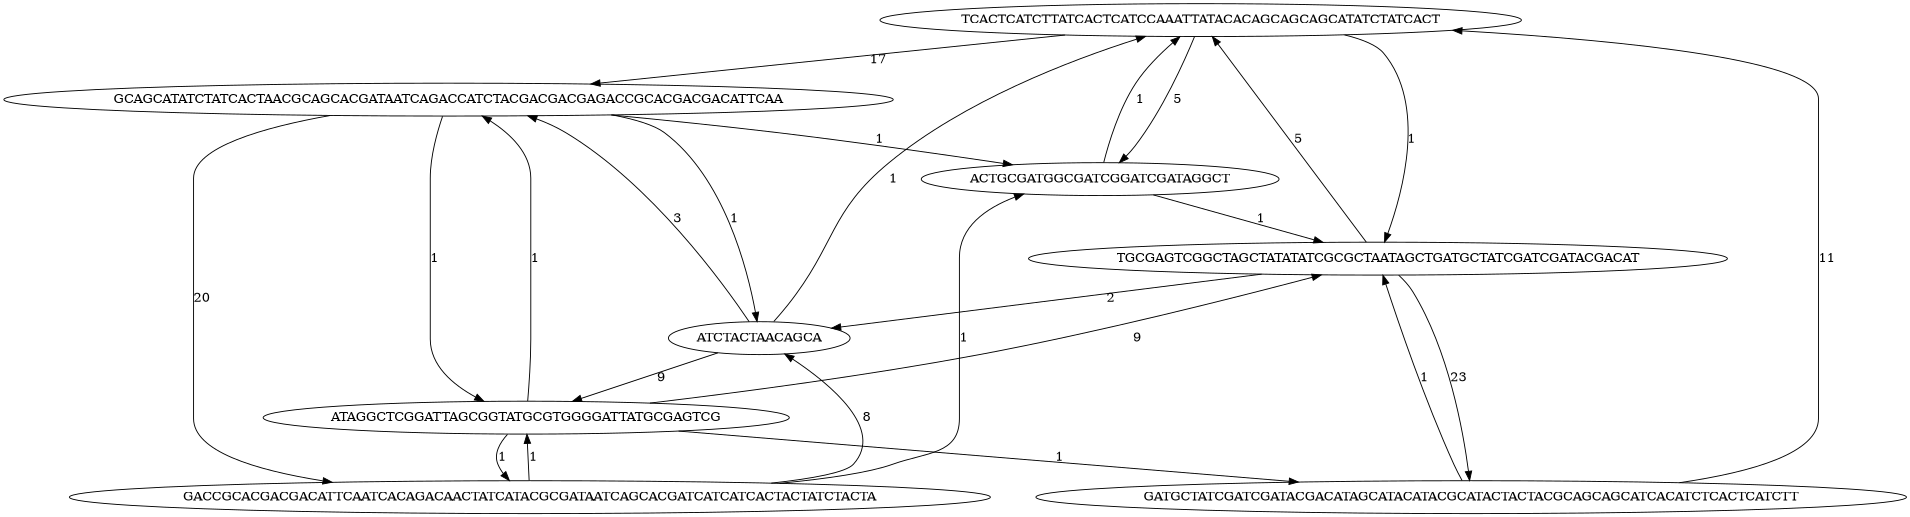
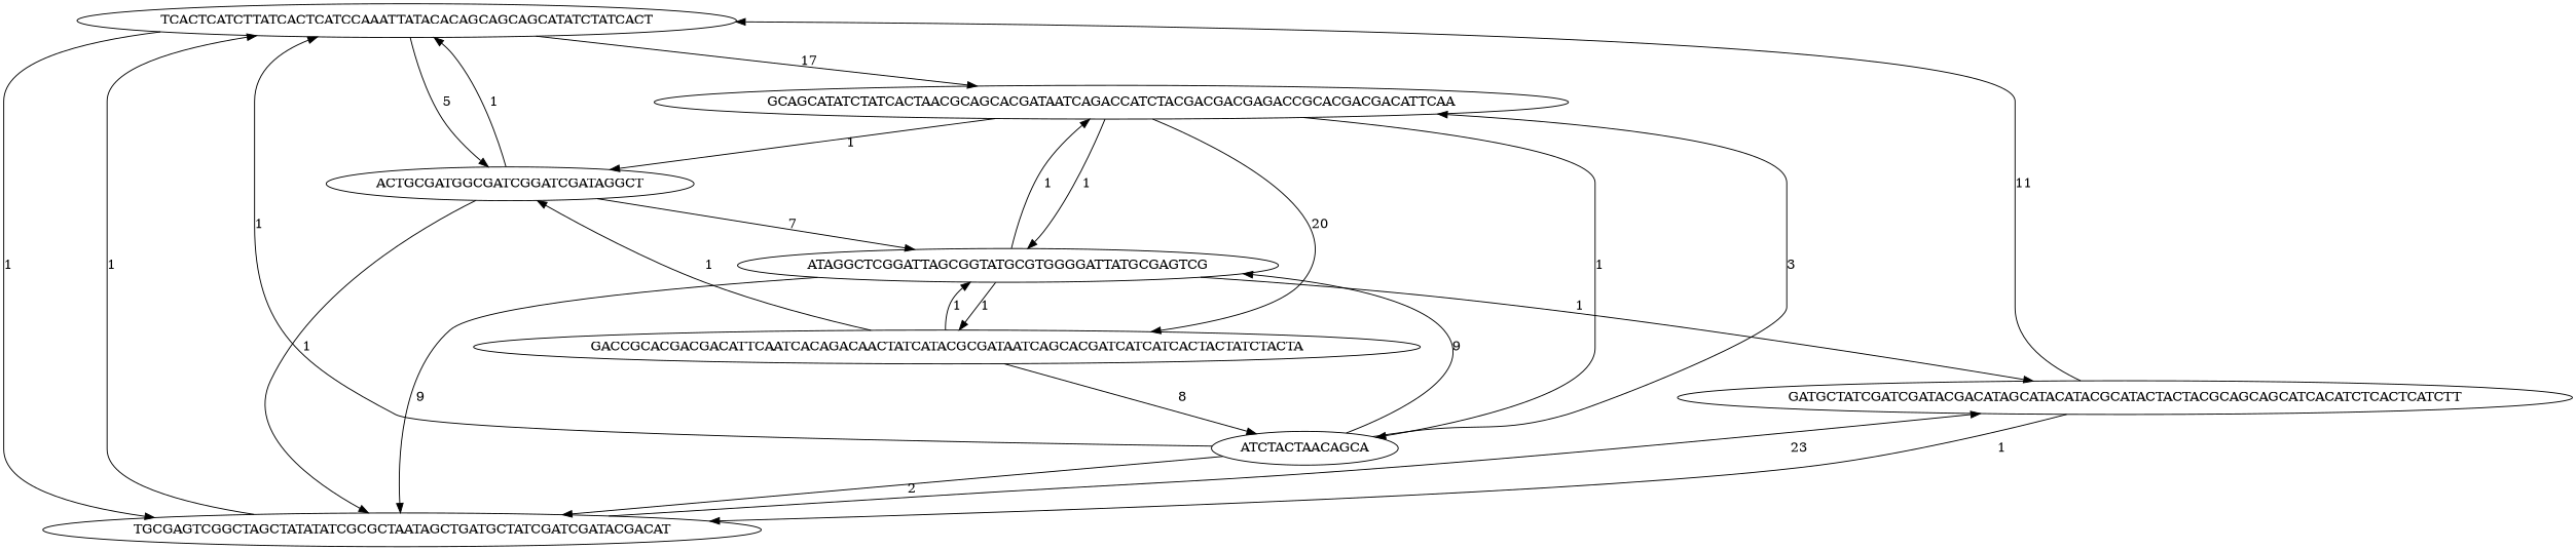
  digraph {
    nodesep=0.7
    TCACTCATCTTATCACTCATCCAAATTATACACAGCAGCAGCATATCTATCACT
    GCAGCATATCTATCACTAACGCAGCACGATAATCAGACCATCTACGACGACGAGACCGCACGACGACATTCAA
    TGCGAGTCGGCTAGCTATATATCGCGCTAATAGCTGATGCTATCGATCGATACGACAT
    ACTGCGATGGCGATCGGATCGATAGGCT
    ATAGGCTCGGATTAGCGGTATGCGTGGGGATTATGCGAGTCG
    GACCGCACGACGACATTCAATCACAGACAACTATCATACGCGATAATCAGCACGATCATCATCACTACTATCTACTA
    ATCTACTAACAGCA
    GATGCTATCGATCGATACGACATAGCATACATACGCATACTACTACGCAGCAGCATCACATCTCACTCATCTT
    TCACTCATCTTATCACTCATCCAAATTATACACAGCAGCAGCATATCTATCACT -> GCAGCATATCTATCACTAACGCAGCACGATAATCAGACCATCTACGACGACGAGACCGCACGACGACATTCAA [label=17]
    TCACTCATCTTATCACTCATCCAAATTATACACAGCAGCAGCATATCTATCACT -> TGCGAGTCGGCTAGCTATATATCGCGCTAATAGCTGATGCTATCGATCGATACGACAT [label=1]
    TCACTCATCTTATCACTCATCCAAATTATACACAGCAGCAGCATATCTATCACT -> ACTGCGATGGCGATCGGATCGATAGGCT [label=5]
    GCAGCATATCTATCACTAACGCAGCACGATAATCAGACCATCTACGACGACGAGACCGCACGACGACATTCAA -> ACTGCGATGGCGATCGGATCGATAGGCT [label=1]
    GCAGCATATCTATCACTAACGCAGCACGATAATCAGACCATCTACGACGACGAGACCGCACGACGACATTCAA -> ATAGGCTCGGATTAGCGGTATGCGTGGGGATTATGCGAGTCG [label=1]
    GCAGCATATCTATCACTAACGCAGCACGATAATCAGACCATCTACGACGACGAGACCGCACGACGACATTCAA -> GACCGCACGACGACATTCAATCACAGACAACTATCATACGCGATAATCAGCACGATCATCATCACTACTATCTACTA [label=20]
    GCAGCATATCTATCACTAACGCAGCACGATAATCAGACCATCTACGACGACGAGACCGCACGACGACATTCAA -> ATCTACTAACAGCA [label=1]
-   TGCGAGTCGGCTAGCTATATATCGCGCTAATAGCTGATGCTATCGATCGATACGACAT -> TCACTCATCTTATCACTCATCCAAATTATACACAGCAGCAGCATATCTATCACT [label=5]
-   TGCGAGTCGGCTAGCTATATATCGCGCTAATAGCTGATGCTATCGATCGATACGACAT -> ATCTACTAACAGCA [label=2]
+   TGCGAGTCGGCTAGCTATATATCGCGCTAATAGCTGATGCTATCGATCGATACGACAT -> TCACTCATCTTATCACTCATCCAAATTATACACAGCAGCAGCATATCTATCACT [label=1]
+   ATCTACTAACAGCA -> TGCGAGTCGGCTAGCTATATATCGCGCTAATAGCTGATGCTATCGATCGATACGACAT [label=2]
    TGCGAGTCGGCTAGCTATATATCGCGCTAATAGCTGATGCTATCGATCGATACGACAT -> GATGCTATCGATCGATACGACATAGCATACATACGCATACTACTACGCAGCAGCATCACATCTCACTCATCTT [label=23]
    ACTGCGATGGCGATCGGATCGATAGGCT -> TCACTCATCTTATCACTCATCCAAATTATACACAGCAGCAGCATATCTATCACT [label=1]
    ACTGCGATGGCGATCGGATCGATAGGCT -> TGCGAGTCGGCTAGCTATATATCGCGCTAATAGCTGATGCTATCGATCGATACGACAT [label=1]
+   ACTGCGATGGCGATCGGATCGATAGGCT -> ATAGGCTCGGATTAGCGGTATGCGTGGGGATTATGCGAGTCG [label=7]
    ATAGGCTCGGATTAGCGGTATGCGTGGGGATTATGCGAGTCG -> GCAGCATATCTATCACTAACGCAGCACGATAATCAGACCATCTACGACGACGAGACCGCACGACGACATTCAA [label=1]
    ATAGGCTCGGATTAGCGGTATGCGTGGGGATTATGCGAGTCG -> TGCGAGTCGGCTAGCTATATATCGCGCTAATAGCTGATGCTATCGATCGATACGACAT [label=9]
    ATAGGCTCGGATTAGCGGTATGCGTGGGGATTATGCGAGTCG -> GACCGCACGACGACATTCAATCACAGACAACTATCATACGCGATAATCAGCACGATCATCATCACTACTATCTACTA [label=1]
    ATAGGCTCGGATTAGCGGTATGCGTGGGGATTATGCGAGTCG -> GATGCTATCGATCGATACGACATAGCATACATACGCATACTACTACGCAGCAGCATCACATCTCACTCATCTT [label=1]
    GACCGCACGACGACATTCAATCACAGACAACTATCATACGCGATAATCAGCACGATCATCATCACTACTATCTACTA -> ACTGCGATGGCGATCGGATCGATAGGCT [label=1]
    GACCGCACGACGACATTCAATCACAGACAACTATCATACGCGATAATCAGCACGATCATCATCACTACTATCTACTA -> ATAGGCTCGGATTAGCGGTATGCGTGGGGATTATGCGAGTCG [label=1]
    GACCGCACGACGACATTCAATCACAGACAACTATCATACGCGATAATCAGCACGATCATCATCACTACTATCTACTA -> ATCTACTAACAGCA [label=8]
    ATCTACTAACAGCA -> TCACTCATCTTATCACTCATCCAAATTATACACAGCAGCAGCATATCTATCACT [label=1]
    ATCTACTAACAGCA -> GCAGCATATCTATCACTAACGCAGCACGATAATCAGACCATCTACGACGACGAGACCGCACGACGACATTCAA [label=3]
    ATCTACTAACAGCA -> ATAGGCTCGGATTAGCGGTATGCGTGGGGATTATGCGAGTCG [label=9]
    GATGCTATCGATCGATACGACATAGCATACATACGCATACTACTACGCAGCAGCATCACATCTCACTCATCTT -> TCACTCATCTTATCACTCATCCAAATTATACACAGCAGCAGCATATCTATCACT [label=11]
    GATGCTATCGATCGATACGACATAGCATACATACGCATACTACTACGCAGCAGCATCACATCTCACTCATCTT -> TGCGAGTCGGCTAGCTATATATCGCGCTAATAGCTGATGCTATCGATCGATACGACAT [label=1]
  }
